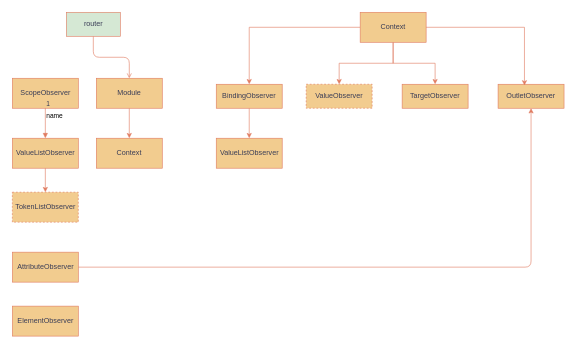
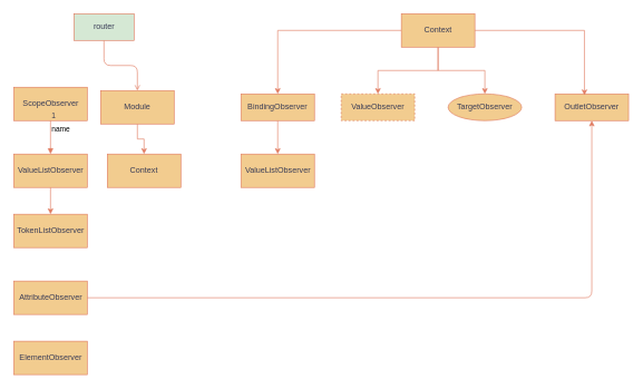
  <mxCell id="0" />
  <mxCell id="1" parent="0" />
  <mxCell id="2" value="" style="edgeStyle=orthogonalEdgeStyle;orthogonalLoop=1;jettySize=auto;html=1;labelBackgroundColor=none;strokeColor=#E07A5F;fontColor=default;endArrow=open;" edge="1" parent="1" source="3" target="14"><mxGeometry relative="1" as="geometry" /></mxCell>
  <mxCell id="3" value="router" style="html=1;rounded=0;labelBackgroundColor=none;fillColor=#d5e8d4;strokeColor=#E07A5F;fontColor=#393C56;" parent="1" vertex="1"><mxGeometry x="110" y="20" width="90" height="40" as="geometry" /></mxCell>
  <mxCell id="4" value="ScopeObserver" style="html=1;rounded=0;labelBackgroundColor=none;fillColor=#F2CC8F;strokeColor=#E07A5F;fontColor=#393C56;" parent="1" vertex="1"><mxGeometry x="20" y="130" width="110" height="50" as="geometry" /></mxCell>
  <mxCell id="5" value="" style="edgeStyle=orthogonalEdgeStyle;orthogonalLoop=1;jettySize=auto;html=1;labelBackgroundColor=none;strokeColor=#E07A5F;fontColor=default;" edge="1" parent="1" source="6" target="9"><mxGeometry relative="1" as="geometry" /></mxCell>
  <mxCell id="6" value="ValueListObserver" style="html=1;rounded=0;labelBackgroundColor=none;fillColor=#F2CC8F;strokeColor=#E07A5F;fontColor=#393C56;" vertex="1" parent="1"><mxGeometry x="20" y="230" width="110" height="50" as="geometry" /></mxCell>
  <mxCell id="7" value="name" style="endArrow=block;endFill=1;html=1;edgeStyle=orthogonalEdgeStyle;align=left;verticalAlign=top;rounded=0;exitX=0.5;exitY=1;exitDx=0;exitDy=0;entryX=0.5;entryY=0;entryDx=0;entryDy=0;labelBackgroundColor=none;strokeColor=#E07A5F;fontColor=default;" edge="1" parent="1" source="4" target="6"><mxGeometry x="-1" relative="1" as="geometry"><mxPoint x="480" y="400" as="sourcePoint" /><mxPoint x="640" y="400" as="targetPoint" /></mxGeometry></mxCell>
  <mxCell id="8" value="1" style="edgeLabel;resizable=0;html=1;align=left;verticalAlign=bottom;rounded=0;labelBackgroundColor=none;fontColor=#393C56;" connectable="0" vertex="1" parent="7"><mxGeometry x="-1" relative="1" as="geometry" /></mxCell>
- <mxCell id="9" value="TokenListObserver" style="html=1;rounded=0;labelBackgroundColor=none;fillColor=#F2CC8F;strokeColor=#E07A5F;fontColor=#393C56;dashed=1;" vertex="1" parent="1"><mxGeometry x="20" y="320" width="110" height="50" as="geometry" /></mxCell>
+ <mxCell id="9" value="TokenListObserver" style="html=1;rounded=0;labelBackgroundColor=none;fillColor=#F2CC8F;strokeColor=#E07A5F;fontColor=#393C56;" vertex="1" parent="1"><mxGeometry x="20" y="320" width="110" height="50" as="geometry" /></mxCell>
  <mxCell id="10" value="" style="edgeStyle=orthogonalEdgeStyle;orthogonalLoop=1;jettySize=auto;html=1;labelBackgroundColor=none;strokeColor=#E07A5F;fontColor=default;" edge="1" parent="1" source="11" target="23"><mxGeometry relative="1" as="geometry" /></mxCell>
  <mxCell id="11" value="AttributeObserver" style="html=1;rounded=0;labelBackgroundColor=none;fillColor=#F2CC8F;strokeColor=#E07A5F;fontColor=#393C56;" vertex="1" parent="1"><mxGeometry x="20" y="420" width="110" height="50" as="geometry" /></mxCell>
  <mxCell id="12" value="ElementObserver" style="html=1;rounded=0;labelBackgroundColor=none;fillColor=#F2CC8F;strokeColor=#E07A5F;fontColor=#393C56;" vertex="1" parent="1"><mxGeometry x="20" y="510" width="110" height="50" as="geometry" /></mxCell>
  <mxCell id="13" value="" style="edgeStyle=orthogonalEdgeStyle;rounded=0;orthogonalLoop=1;jettySize=auto;html=1;strokeColor=#E07A5F;fontColor=#393C56;fillColor=#F2CC8F;" edge="1" parent="1" source="14" target="25"><mxGeometry relative="1" as="geometry" /></mxCell>
- <mxCell id="14" value="Module" style="html=1;whiteSpace=wrap;labelBackgroundColor=none;fillColor=#F2CC8F;strokeColor=#E07A5F;fontColor=#393C56;" vertex="1" parent="1"><mxGeometry x="160" y="130" width="110" height="50" as="geometry" /></mxCell>
+ <mxCell id="14" value="Module" style="html=1;whiteSpace=wrap;labelBackgroundColor=none;fillColor=#F2CC8F;strokeColor=#E07A5F;fontColor=#393C56;" vertex="1" parent="1"><mxGeometry x="150" y="135" width="110" height="50" as="geometry" /></mxCell>
  <mxCell id="15" style="edgeStyle=orthogonalEdgeStyle;rounded=0;orthogonalLoop=1;jettySize=auto;html=1;strokeColor=#E07A5F;fontColor=#393C56;fillColor=#F2CC8F;" edge="1" parent="1" source="18" target="21"><mxGeometry relative="1" as="geometry" /></mxCell>
  <mxCell id="16" style="edgeStyle=orthogonalEdgeStyle;rounded=0;orthogonalLoop=1;jettySize=auto;html=1;strokeColor=#E07A5F;fontColor=#393C56;fillColor=#F2CC8F;" edge="1" parent="1" source="18" target="22"><mxGeometry relative="1" as="geometry" /></mxCell>
  <mxCell id="17" style="edgeStyle=orthogonalEdgeStyle;rounded=0;orthogonalLoop=1;jettySize=auto;html=1;strokeColor=#E07A5F;fontColor=#393C56;fillColor=#F2CC8F;" edge="1" parent="1" source="18" target="20"><mxGeometry relative="1" as="geometry" /></mxCell>
  <mxCell id="18" value="Context" style="html=1;whiteSpace=wrap;labelBackgroundColor=none;fillColor=#F2CC8F;strokeColor=#E07A5F;fontColor=#393C56;" vertex="1" parent="1"><mxGeometry x="600" y="20" width="110" height="50" as="geometry" /></mxCell>
  <mxCell id="19" value="" style="edgeStyle=orthogonalEdgeStyle;rounded=0;orthogonalLoop=1;jettySize=auto;html=1;strokeColor=#E07A5F;fontColor=#393C56;fillColor=#F2CC8F;" edge="1" parent="1" source="20" target="26"><mxGeometry relative="1" as="geometry" /></mxCell>
  <mxCell id="20" value="BindingObserver" style="html=1;whiteSpace=wrap;labelBackgroundColor=none;fillColor=#F2CC8F;strokeColor=#E07A5F;fontColor=#393C56;" vertex="1" parent="1"><mxGeometry x="360" y="140" width="110" height="40" as="geometry" /></mxCell>
  <mxCell id="21" value="ValueObserver" style="html=1;whiteSpace=wrap;labelBackgroundColor=none;fillColor=#F2CC8F;strokeColor=#E07A5F;fontColor=#393C56;dashed=1;" vertex="1" parent="1"><mxGeometry x="510" y="140" width="110" height="40" as="geometry" /></mxCell>
- <mxCell id="22" value="TargetObserver" style="html=1;whiteSpace=wrap;labelBackgroundColor=none;fillColor=#F2CC8F;strokeColor=#E07A5F;fontColor=#393C56;" vertex="1" parent="1"><mxGeometry x="670" y="140" width="110" height="40" as="geometry" /></mxCell>
+ <mxCell id="22" value="TargetObserver" style="ellipse;html=1;whiteSpace=wrap;labelBackgroundColor=none;fillColor=#F2CC8F;strokeColor=#E07A5F;fontColor=#393C56;" vertex="1" parent="1"><mxGeometry x="670" y="140" width="110" height="40" as="geometry" /></mxCell>
  <mxCell id="23" value="OutletObserver" style="html=1;whiteSpace=wrap;labelBackgroundColor=none;fillColor=#F2CC8F;strokeColor=#E07A5F;fontColor=#393C56;" vertex="1" parent="1"><mxGeometry x="830" y="140" width="110" height="40" as="geometry" /></mxCell>
  <mxCell id="24" style="edgeStyle=orthogonalEdgeStyle;rounded=0;orthogonalLoop=1;jettySize=auto;html=1;entryX=0.4;entryY=0.05;entryDx=0;entryDy=0;entryPerimeter=0;strokeColor=#E07A5F;fontColor=#393C56;fillColor=#F2CC8F;" edge="1" parent="1" source="18" target="23"><mxGeometry relative="1" as="geometry" /></mxCell>
  <mxCell id="25" value="Context" style="html=1;whiteSpace=wrap;labelBackgroundColor=none;fillColor=#F2CC8F;strokeColor=#E07A5F;fontColor=#393C56;" vertex="1" parent="1"><mxGeometry x="160" y="230" width="110" height="50" as="geometry" /></mxCell>
  <mxCell id="26" value="ValueListObserver" style="html=1;rounded=0;labelBackgroundColor=none;fillColor=#F2CC8F;strokeColor=#E07A5F;fontColor=#393C56;" vertex="1" parent="1"><mxGeometry x="360" y="230" width="110" height="50" as="geometry" /></mxCell>
